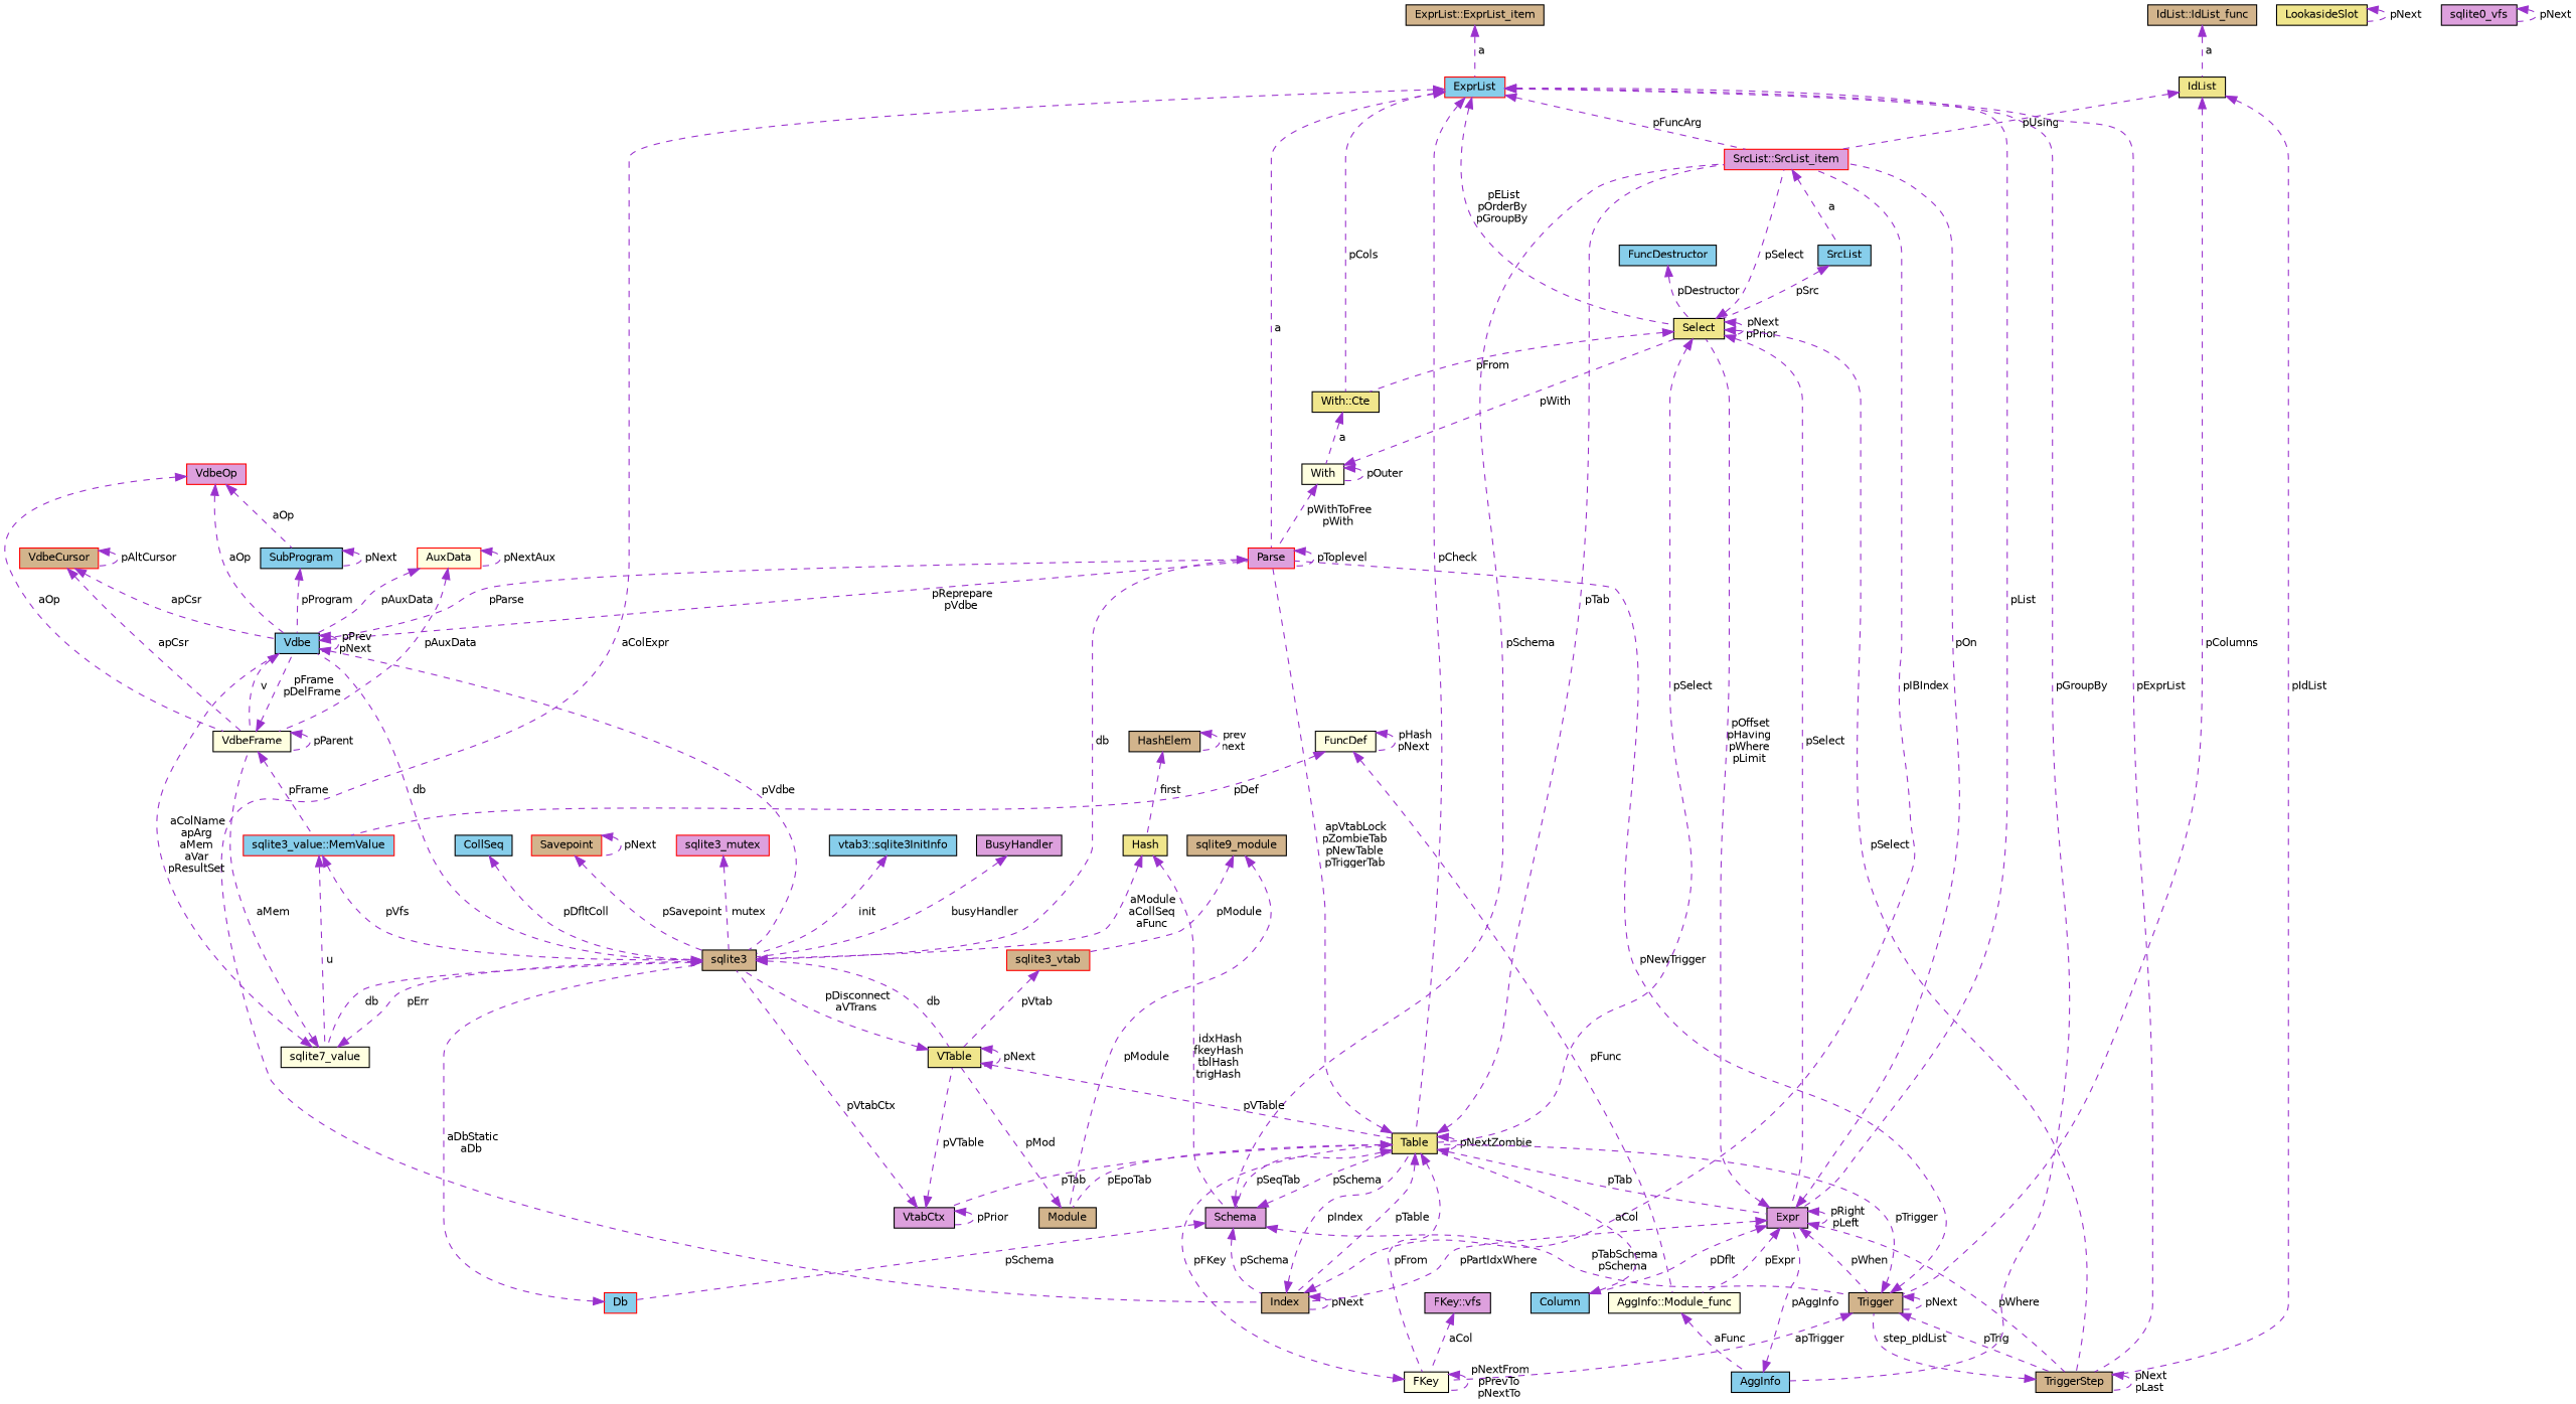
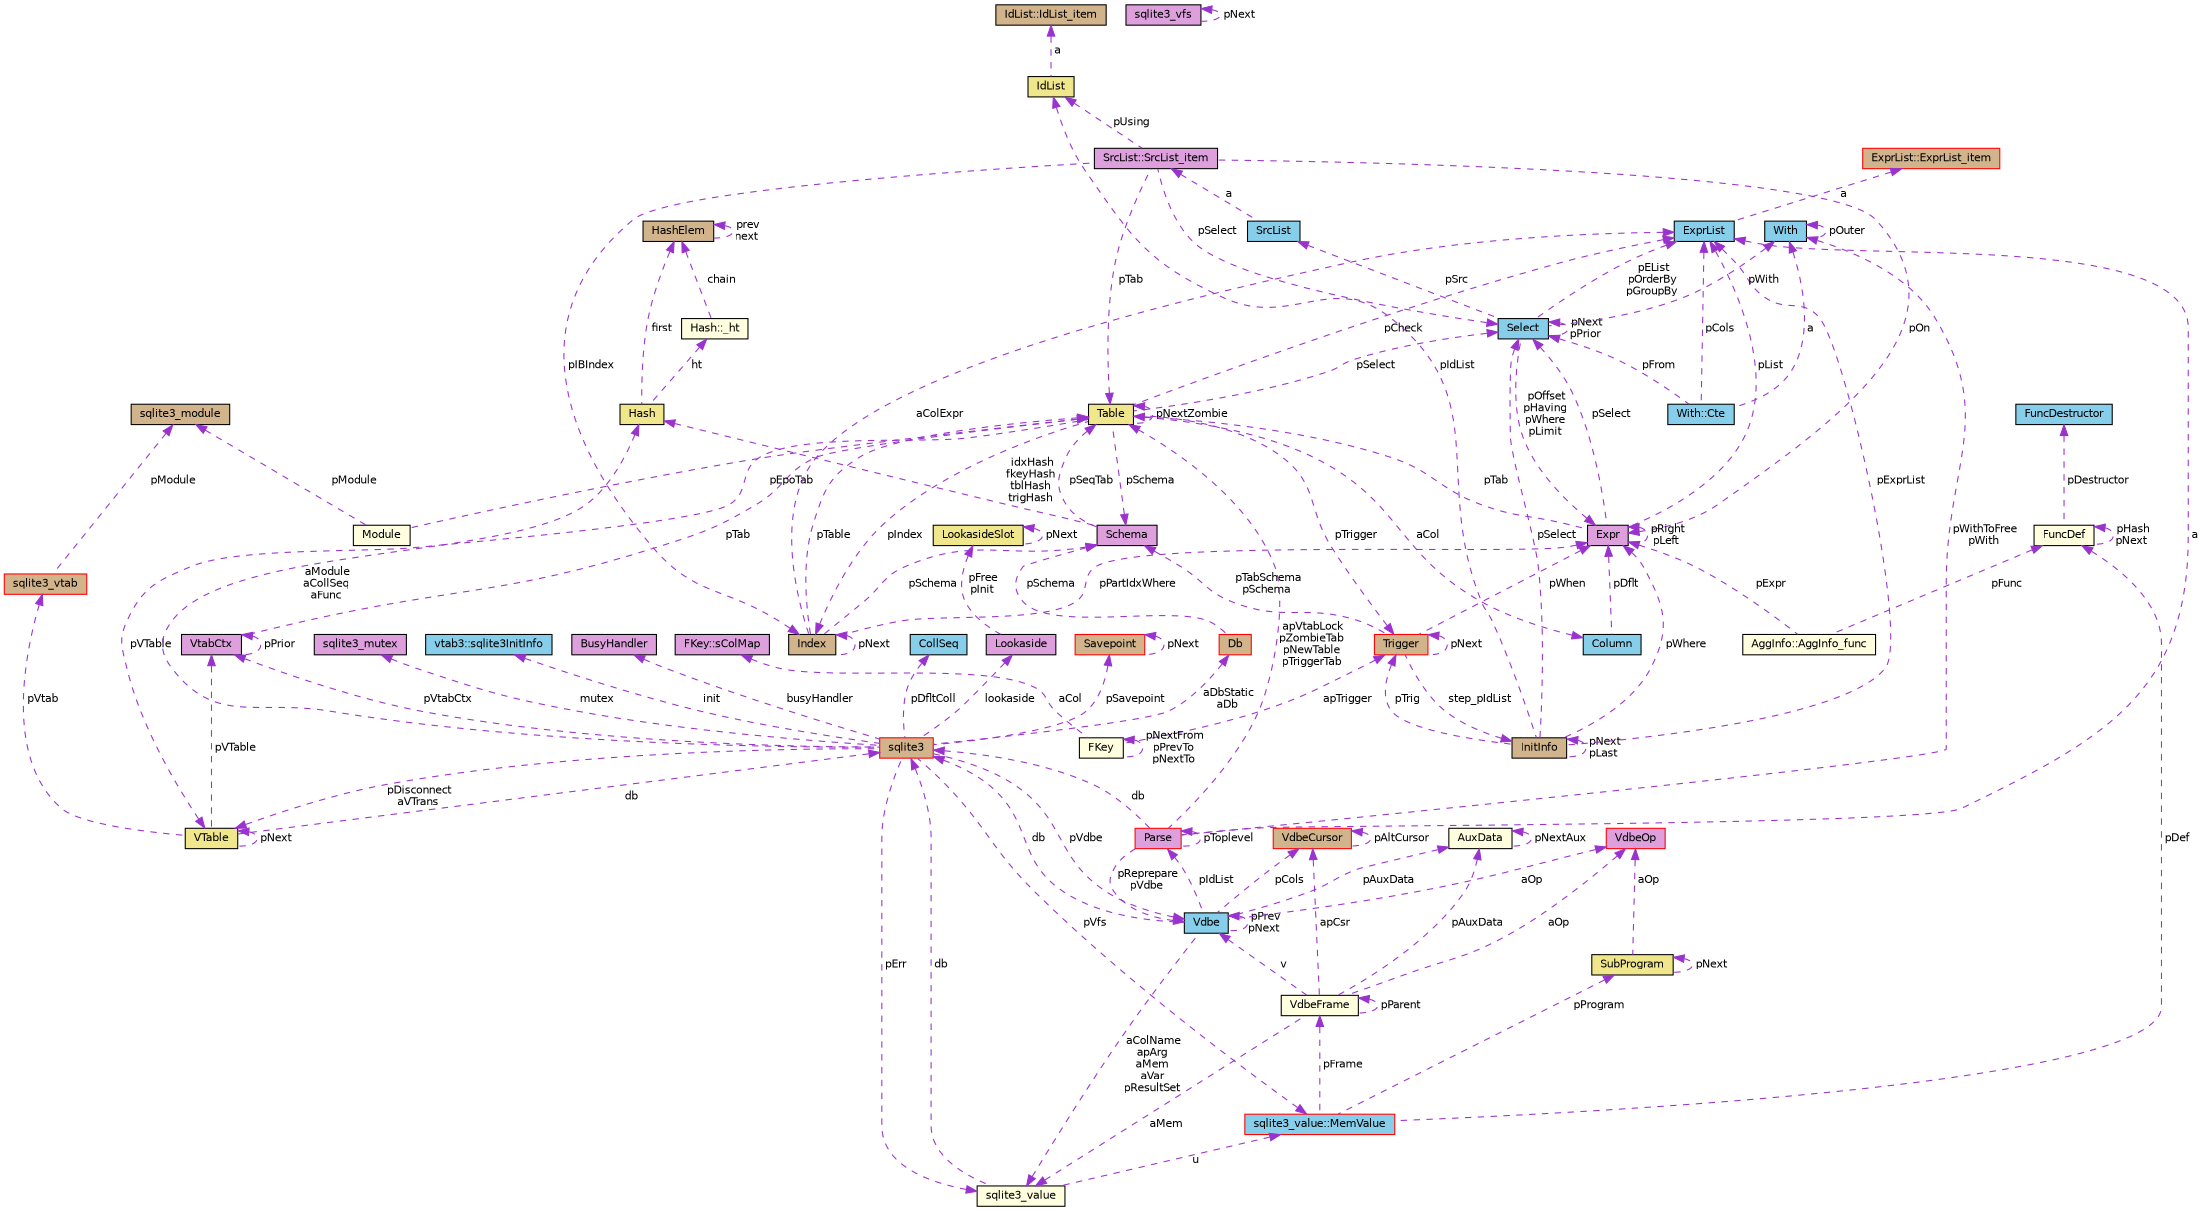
  digraph {
    rankdir=TB
    node [color=black fillcolor=tan fontname=Helvetica fontsize=10 shape=record style=filled]
    edge [color=darkorchid3 dir=back fontname=Helvetica fontsize=10 labelfontname=Helvetica labelfontsize=10 style=dashed]
-   n1 [color=red fillcolor=plum fontcolor=black height=0.2 label="SrcList::SrcList_item" width=0.4]
+   n1 [fillcolor=plum fontcolor=black height=0.2 label="SrcList::SrcList_item" width=0.4]
    n2 [fillcolor=skyblue height=0.2 label=SrcList width=0.4]
-   n3 [fillcolor=khaki height=0.2 label=Select width=0.4]
+   n3 [fillcolor=skyblue height=0.2 label=Select width=0.4]
    n4 [fillcolor=plum height=0.2 label=Schema width=0.4]
    n5 [fillcolor=khaki height=0.2 label=Table width=0.4]
-   n6 [height=0.2 label=Trigger width=0.4]
-   n7 [color=red fillcolor=skyblue height=0.2 label=Db width=0.4]
+   n6 [color=red height=0.2 label=Trigger width=0.4]
+   n7 [color=red height=0.2 label=Db width=0.4]
    n8 [height=0.2 label=Index width=0.4]
    n9 [fillcolor=plum height=0.2 label=Expr width=0.4]
    n10 [fillcolor=lightyellow height=0.2 label=FKey width=0.4]
    n11 [color=red fillcolor=plum height=0.2 label=Parse width=0.4]
    n12 [fillcolor=plum height=0.2 label=VtabCtx width=0.4]
-   n13 [height=0.2 label=Module width=0.4]
-   n14 [height=0.2 label=TriggerStep width=0.4]
-   n15 [height=0.2 label=sqlite3 width=0.4]
+   n13 [fillcolor=lightyellow height=0.2 label=Module width=0.4]
+   n14 [height=0.2 label=InitInfo width=0.4]
+   n15 [color=red height=0.2 label=sqlite3 width=0.4]
    n16 [fillcolor=skyblue height=0.2 label=Column width=0.4]
-   n17 [fillcolor=lightyellow height=0.2 label="AggInfo::Module_func" width=0.4]
+   n17 [fillcolor=lightyellow height=0.2 label="AggInfo::AggInfo_func" width=0.4]
    n18 [fillcolor=skyblue height=0.2 label=Vdbe width=0.4]
    n19 [fillcolor=khaki height=0.2 label=VTable width=0.4]
-   n20 [fillcolor=skyblue height=0.2 label=AggInfo width=0.4]
-   n21 [height=0.2 label="ExprList::ExprList_item" width=0.4]
-   n22 [color=red fillcolor=skyblue height=0.2 label=ExprList width=0.4]
-   n23 [fillcolor=khaki height=0.2 label="With::Cte" width=0.4]
+   n21 [color=red height=0.2 label="ExprList::ExprList_item" width=0.4]
+   n22 [fillcolor=skyblue height=0.2 label=ExprList width=0.4]
+   n23 [fillcolor=skyblue height=0.2 label="With::Cte" width=0.4]
    n24 [fillcolor=lightyellow height=0.2 label=FuncDef width=0.4]
    n25 [color=red fillcolor=skyblue height=0.2 label="sqlite3_value::MemValue" width=0.4]
-   n26 [fillcolor=lightyellow height=0.2 label=sqlite7_value width=0.4]
+   n26 [fillcolor=lightyellow height=0.2 label=sqlite3_value width=0.4]
    n27 [fillcolor=skyblue height=0.2 label=FuncDestructor width=0.4]
-   n28 [fillcolor=lightyellow height=0.2 label=With width=0.4]
-   n29 [fillcolor=plum height=0.2 label="FKey::vfs" width=0.4]
+   n28 [fillcolor=skyblue height=0.2 label=With width=0.4]
+   n29 [fillcolor=plum height=0.2 label="FKey::sColMap" width=0.4]
    n30 [fillcolor=khaki height=0.2 label=IdList width=0.4]
-   n31 [height=0.2 label="IdList::IdList_func" width=0.4]
+   n31 [height=0.2 label="IdList::IdList_item" width=0.4]
    n32 [fillcolor=lightyellow height=0.2 label=VdbeFrame width=0.4]
-   n33 [color=red fillcolor=lightyellow height=0.2 label=AuxData width=0.4]
+   n33 [fillcolor=lightyellow height=0.2 label=AuxData width=0.4]
    n34 [color=red height=0.2 label=VdbeCursor width=0.4]
    n35 [color=red fillcolor=plum height=0.2 label=VdbeOp width=0.4]
-   n36 [fillcolor=skyblue height=0.2 label=SubProgram width=0.4]
+   n36 [fillcolor=khaki height=0.2 label=SubProgram width=0.4]
    n37 [color=red height=0.2 label=Savepoint width=0.4]
+   n38 [fillcolor=plum height=0.2 label=Lookaside width=0.4]
    n39 [fillcolor=khaki height=0.2 label=LookasideSlot width=0.4]
-   n40 [color=red fillcolor=plum height=0.2 label=sqlite3_mutex width=0.4]
-   n41 [fillcolor=plum height=0.2 label=sqlite0_vfs width=0.4]
+   n40 [fillcolor=plum height=0.2 label=sqlite3_mutex width=0.4]
+   n41 [fillcolor=plum height=0.2 label=sqlite3_vfs width=0.4]
    n42 [fillcolor=skyblue height=0.2 label="vtab3::sqlite3InitInfo" width=0.4]
    n43 [fillcolor=plum height=0.2 label=BusyHandler width=0.4]
    n44 [fillcolor=skyblue height=0.2 label=CollSeq width=0.4]
    n45 [fillcolor=khaki height=0.2 label=Hash width=0.4]
+   n46 [fillcolor=lightyellow height=0.2 label="Hash::_ht" width=0.4]
    n47 [height=0.2 label=HashElem width=0.4]
-   n48 [height=0.2 label=sqlite9_module width=0.4]
+   n48 [height=0.2 label=sqlite3_module width=0.4]
    n49 [color=red height=0.2 label=sqlite3_vtab width=0.4]
    n1 -> n2 [label=" a"]
    n2 -> n3 [label=" pSrc"]
    n3 -> n1 [label=" pSelect"]
    n3 -> n3 [label=" pNext\npPrior"]
    n3 -> n5 [label=" pSelect"]
    n3 -> n9 [label=" pSelect"]
    n3 -> n14 [label=" pSelect"]
    n3 -> n23 [label=" pFrom"]
-   n4 -> n1 [label=" pSchema"]
    n4 -> n5 [label=" pSchema"]
    n4 -> n6 [label=" pTabSchema\npSchema"]
    n4 -> n7 [label=" pSchema"]
    n4 -> n8 [label=" pSchema"]
    n5 -> n1 [label=" pTab"]
    n5 -> n4 [label=" pSeqTab"]
    n5 -> n5 [label=" pNextZombie"]
    n5 -> n8 [label=" pTable"]
    n5 -> n9 [label=" pTab"]
-   n5 -> n10 [label=" pFrom"]
    n5 -> n11 [label=" apVtabLock\npZombieTab\npNewTable\npTriggerTab"]
    n5 -> n12 [label=" pTab"]
    n5 -> n13 [label=" pEpoTab"]
    n6 -> n5 [label=" pTrigger"]
    n6 -> n6 [label=" pNext"]
    n6 -> n10 [label=" apTrigger"]
-   n6 -> n11 [label=" pNewTrigger"]
    n6 -> n14 [label=" pTrig"]
    n7 -> n15 [label=" aDbStatic\naDb"]
    n8 -> n1 [label=" pIBIndex"]
    n8 -> n5 [label=" pIndex"]
    n8 -> n8 [label=" pNext"]
    n9 -> n1 [label=" pOn"]
    n9 -> n3 [label=" pOffset\npHaving\npWhere\npLimit"]
    n9 -> n6 [label=" pWhen"]
    n9 -> n8 [label=" pPartIdxWhere"]
    n9 -> n9 [label=" pRight\npLeft"]
    n9 -> n14 [label=" pWhere"]
    n9 -> n16 [label=" pDflt"]
    n9 -> n17 [label=" pExpr"]
-   n10 -> n5 [label=" pFKey"]
    n10 -> n10 [label=" pNextFrom\npPrevTo\npNextTo"]
    n11 -> n11 [label=" pToplevel"]
-   n11 -> n18 [label=" pParse"]
+   n11 -> n18 [label=" pIdList"]
    n12 -> n12 [label=" pPrior"]
    n12 -> n15 [label=" pVtabCtx"]
    n12 -> n19 [label=" pVTable"]
-   n13 -> n19 [label=" pMod"]
    n14 -> n6 [label=" step_pIdList"]
    n14 -> n14 [label=" pNext\npLast"]
    n15 -> n11 [label=" db"]
    n15 -> n18 [label=" db"]
    n15 -> n19 [label=" db"]
    n15 -> n26 [label=" db"]
    n16 -> n5 [label=" aCol"]
-   n17 -> n20 [label=" aFunc"]
    n18 -> n11 [label=" pReprepare\npVdbe"]
    n18 -> n15 [label=" pVdbe"]
    n18 -> n18 [label=" pPrev\npNext"]
    n18 -> n32 [label=" v"]
    n19 -> n5 [label=" pVTable"]
    n19 -> n15 [label=" pDisconnect\naVTrans"]
    n19 -> n19 [label=" pNext"]
-   n20 -> n9 [label=" pAggInfo"]
    n21 -> n22 [label=" a"]
-   n22 -> n1 [label=" pFuncArg"]
    n22 -> n3 [label=" pEList\npOrderBy\npGroupBy"]
    n22 -> n5 [label=" pCheck"]
    n22 -> n8 [label=" aColExpr"]
    n22 -> n9 [label=" pList"]
    n22 -> n11 [label=" a"]
    n22 -> n14 [label=" pExprList"]
-   n22 -> n20 [label=" pGroupBy"]
    n22 -> n23 [label=" pCols"]
-   n23 -> n28 [label=" a"]
+   n28 -> n23 [label=" a"]
    n24 -> n17 [label=" pFunc"]
    n24 -> n24 [label=" pHash\npNext"]
    n24 -> n25 [label=" pDef"]
    n25 -> n15 [label=" pVfs"]
    n25 -> n26 [label=" u"]
    n26 -> n15 [label=" pErr"]
    n26 -> n18 [label=" aColName\napArg\naMem\naVar\npResultSet"]
    n26 -> n32 [label=" aMem"]
-   n27 -> n3 [label=" pDestructor"]
+   n27 -> n24 [label=" pDestructor"]
    n28 -> n3 [label=" pWith"]
    n28 -> n11 [label=" pWithToFree\npWith"]
    n28 -> n28 [label=" pOuter"]
    n29 -> n10 [label=" aCol"]
    n30 -> n1 [label=" pUsing"]
-   n30 -> n6 [label=" pColumns"]
    n30 -> n14 [label=" pIdList"]
    n31 -> n30 [label=" a"]
-   n32 -> n18 [label=" pFrame\npDelFrame"]
    n32 -> n25 [label=" pFrame"]
    n32 -> n32 [label=" pParent"]
    n33 -> n18 [label=" pAuxData"]
    n33 -> n32 [label=" pAuxData"]
    n33 -> n33 [label=" pNextAux"]
-   n34 -> n18 [label=" apCsr"]
+   n34 -> n18 [label=" pCols"]
    n34 -> n32 [label=" apCsr"]
    n34 -> n34 [label=" pAltCursor"]
    n35 -> n18 [label=" aOp"]
    n35 -> n32 [label=" aOp"]
    n35 -> n36 [label=" aOp"]
-   n36 -> n18 [label=" pProgram"]
+   n36 -> n25 [label=" pProgram"]
    n36 -> n36 [label=" pNext"]
    n37 -> n15 [label=" pSavepoint"]
    n37 -> n37 [label=" pNext"]
+   n38 -> n15 [label=" lookaside"]
+   n39 -> n38 [label=" pFree\npInit"]
    n39 -> n39 [label=" pNext"]
    n40 -> n15 [label=" mutex"]
    n41 -> n41 [label=" pNext"]
    n42 -> n15 [label=" init"]
    n43 -> n15 [label=" busyHandler"]
    n44 -> n15 [label=" pDfltColl"]
    n45 -> n4 [label=" idxHash\nfkeyHash\ntblHash\ntrigHash"]
    n45 -> n15 [label=" aModule\naCollSeq\naFunc"]
+   n46 -> n45 [label=" ht"]
    n47 -> n45 [label=" first"]
+   n47 -> n46 [label=" chain"]
    n47 -> n47 [label=" prev\nnext"]
    n48 -> n13 [label=" pModule"]
    n48 -> n49 [label=" pModule"]
    n49 -> n19 [label=" pVtab"]
  }
